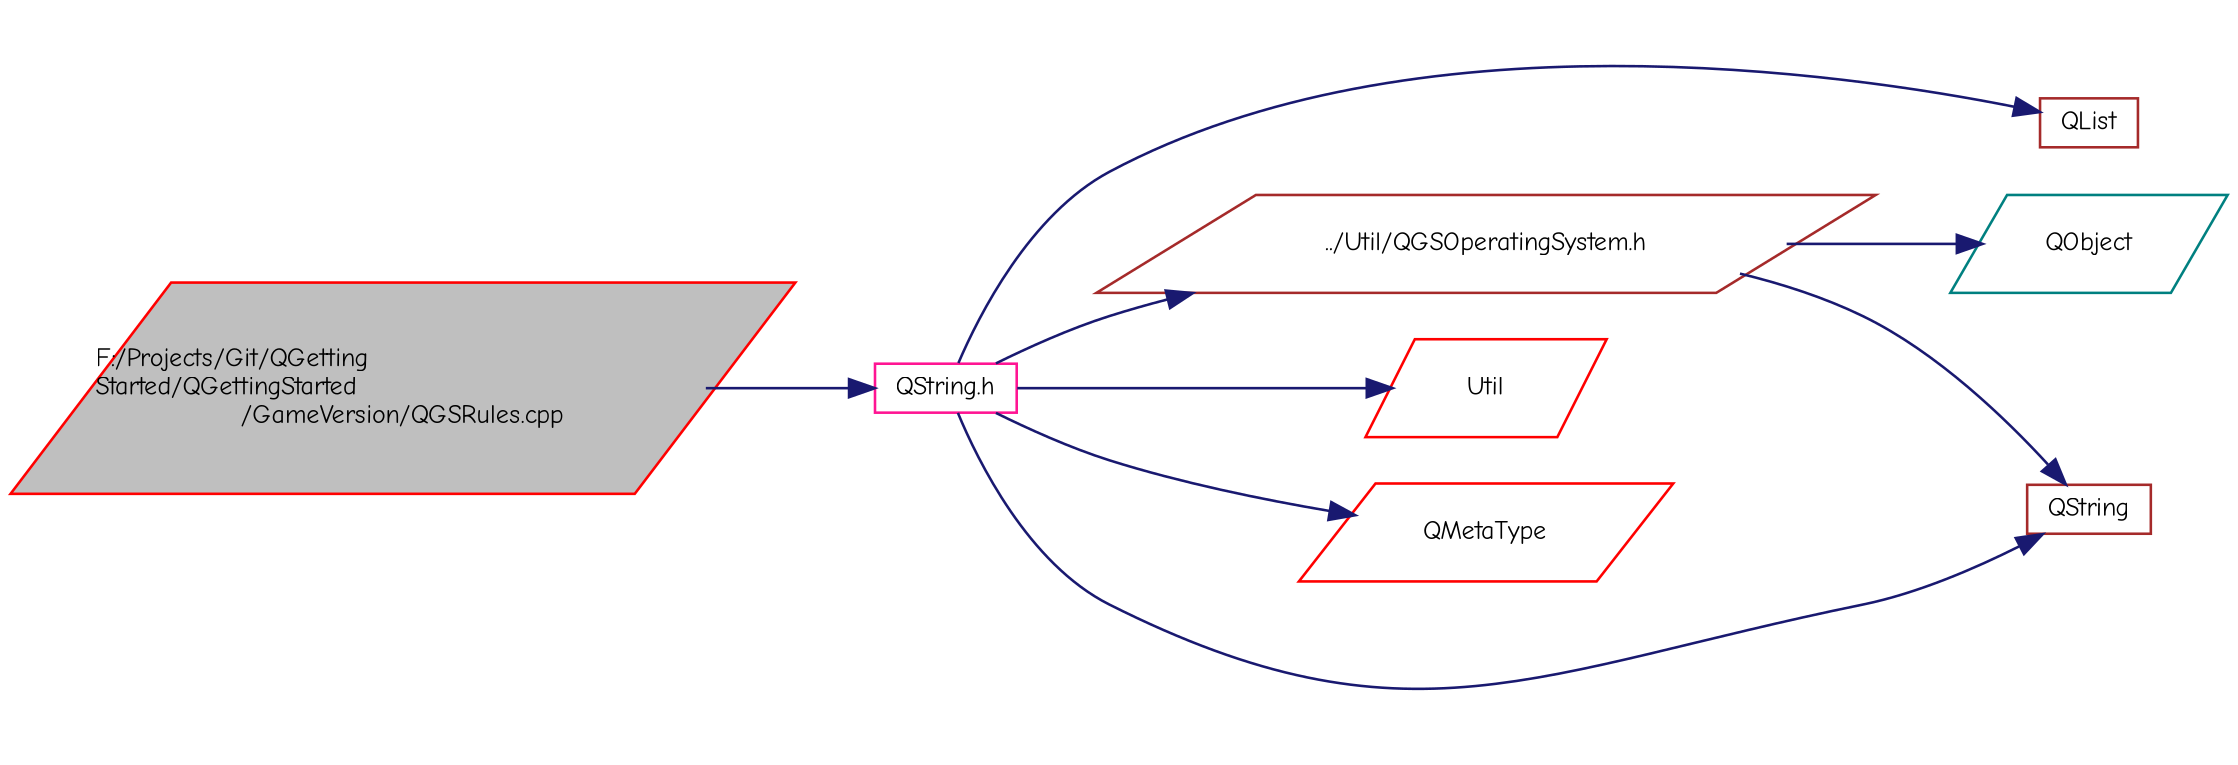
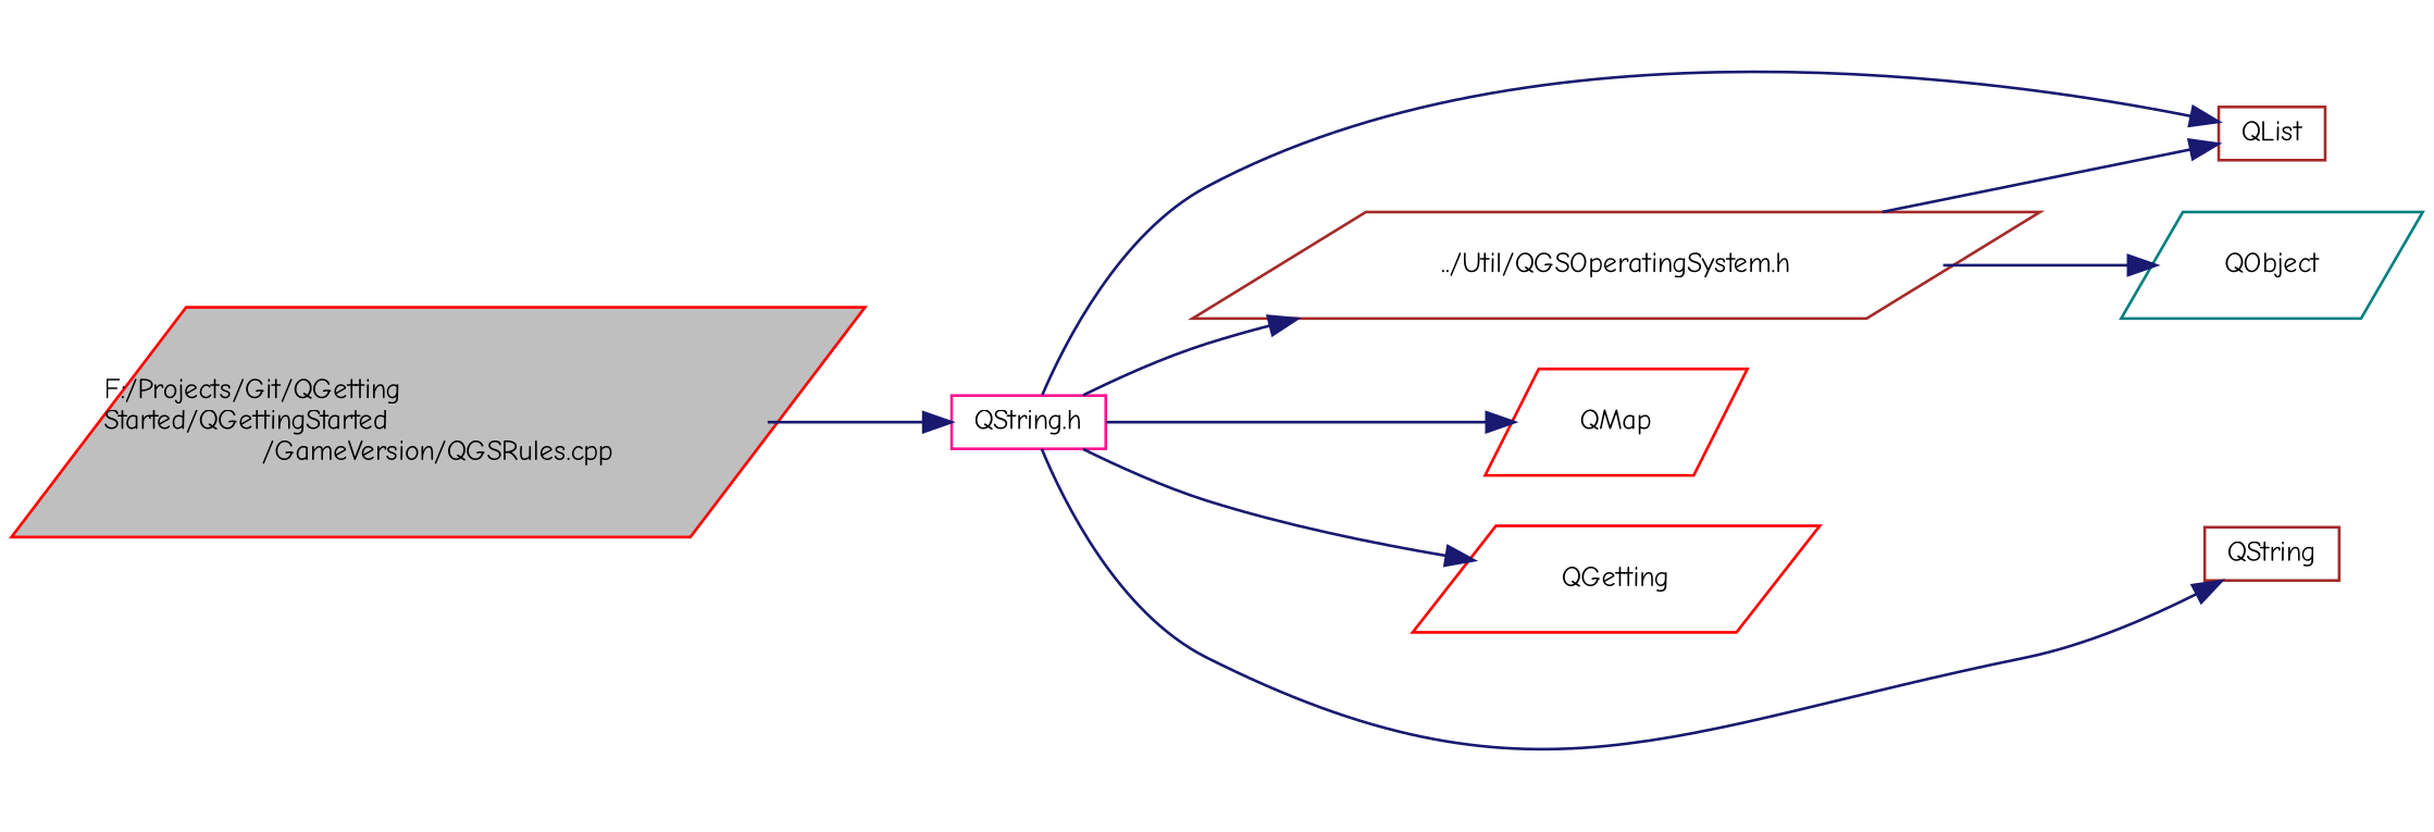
  digraph {
    fontname="Comic Neue"
    rankdir=LR
    node [color=red fillcolor=white fontname="Comic Neue" fontsize=10 shape=parallelogram style=filled]
    edge [color=midnightblue fontname="Comic Neue" fontsize=10 labelfontname=Helvetica labelfontsize=10 style=solid]
    n1 [fillcolor=grey75 fontcolor=black height=0.2 label="F:/Projects/Git/QGetting\lStarted/QGettingStarted\l/GameVersion/QGSRules.cpp" width=0.4]
    n2 [color=deeppink height=0.2 label="QString.h" shape=box width=0.4]
    n3 [color=brown height=0.2 label=QList shape=box width=0.4]
    n4 [color=brown height=0.2 label=QString shape=box width=0.4]
-   n5 [height=0.2 label=Util width=0.4]
-   n6 [height=0.2 label=QMetaType width=0.4]
+   n5 [height=0.2 label=QMap width=0.4]
+   n6 [height=0.2 label=QGetting width=0.4]
    n7 [color=brown height=0.2 label="../Util/QGSOperatingSystem.h" width=0.4]
    n8 [color=teal height=0.2 label=QObject width=0.4]
    n1 -> n2
    n2 -> n3
    n2 -> n4
    n2 -> n5
    n2 -> n6
    n2 -> n7
-   n7 -> n4
+   n7 -> n3
    n7 -> n8
  }
